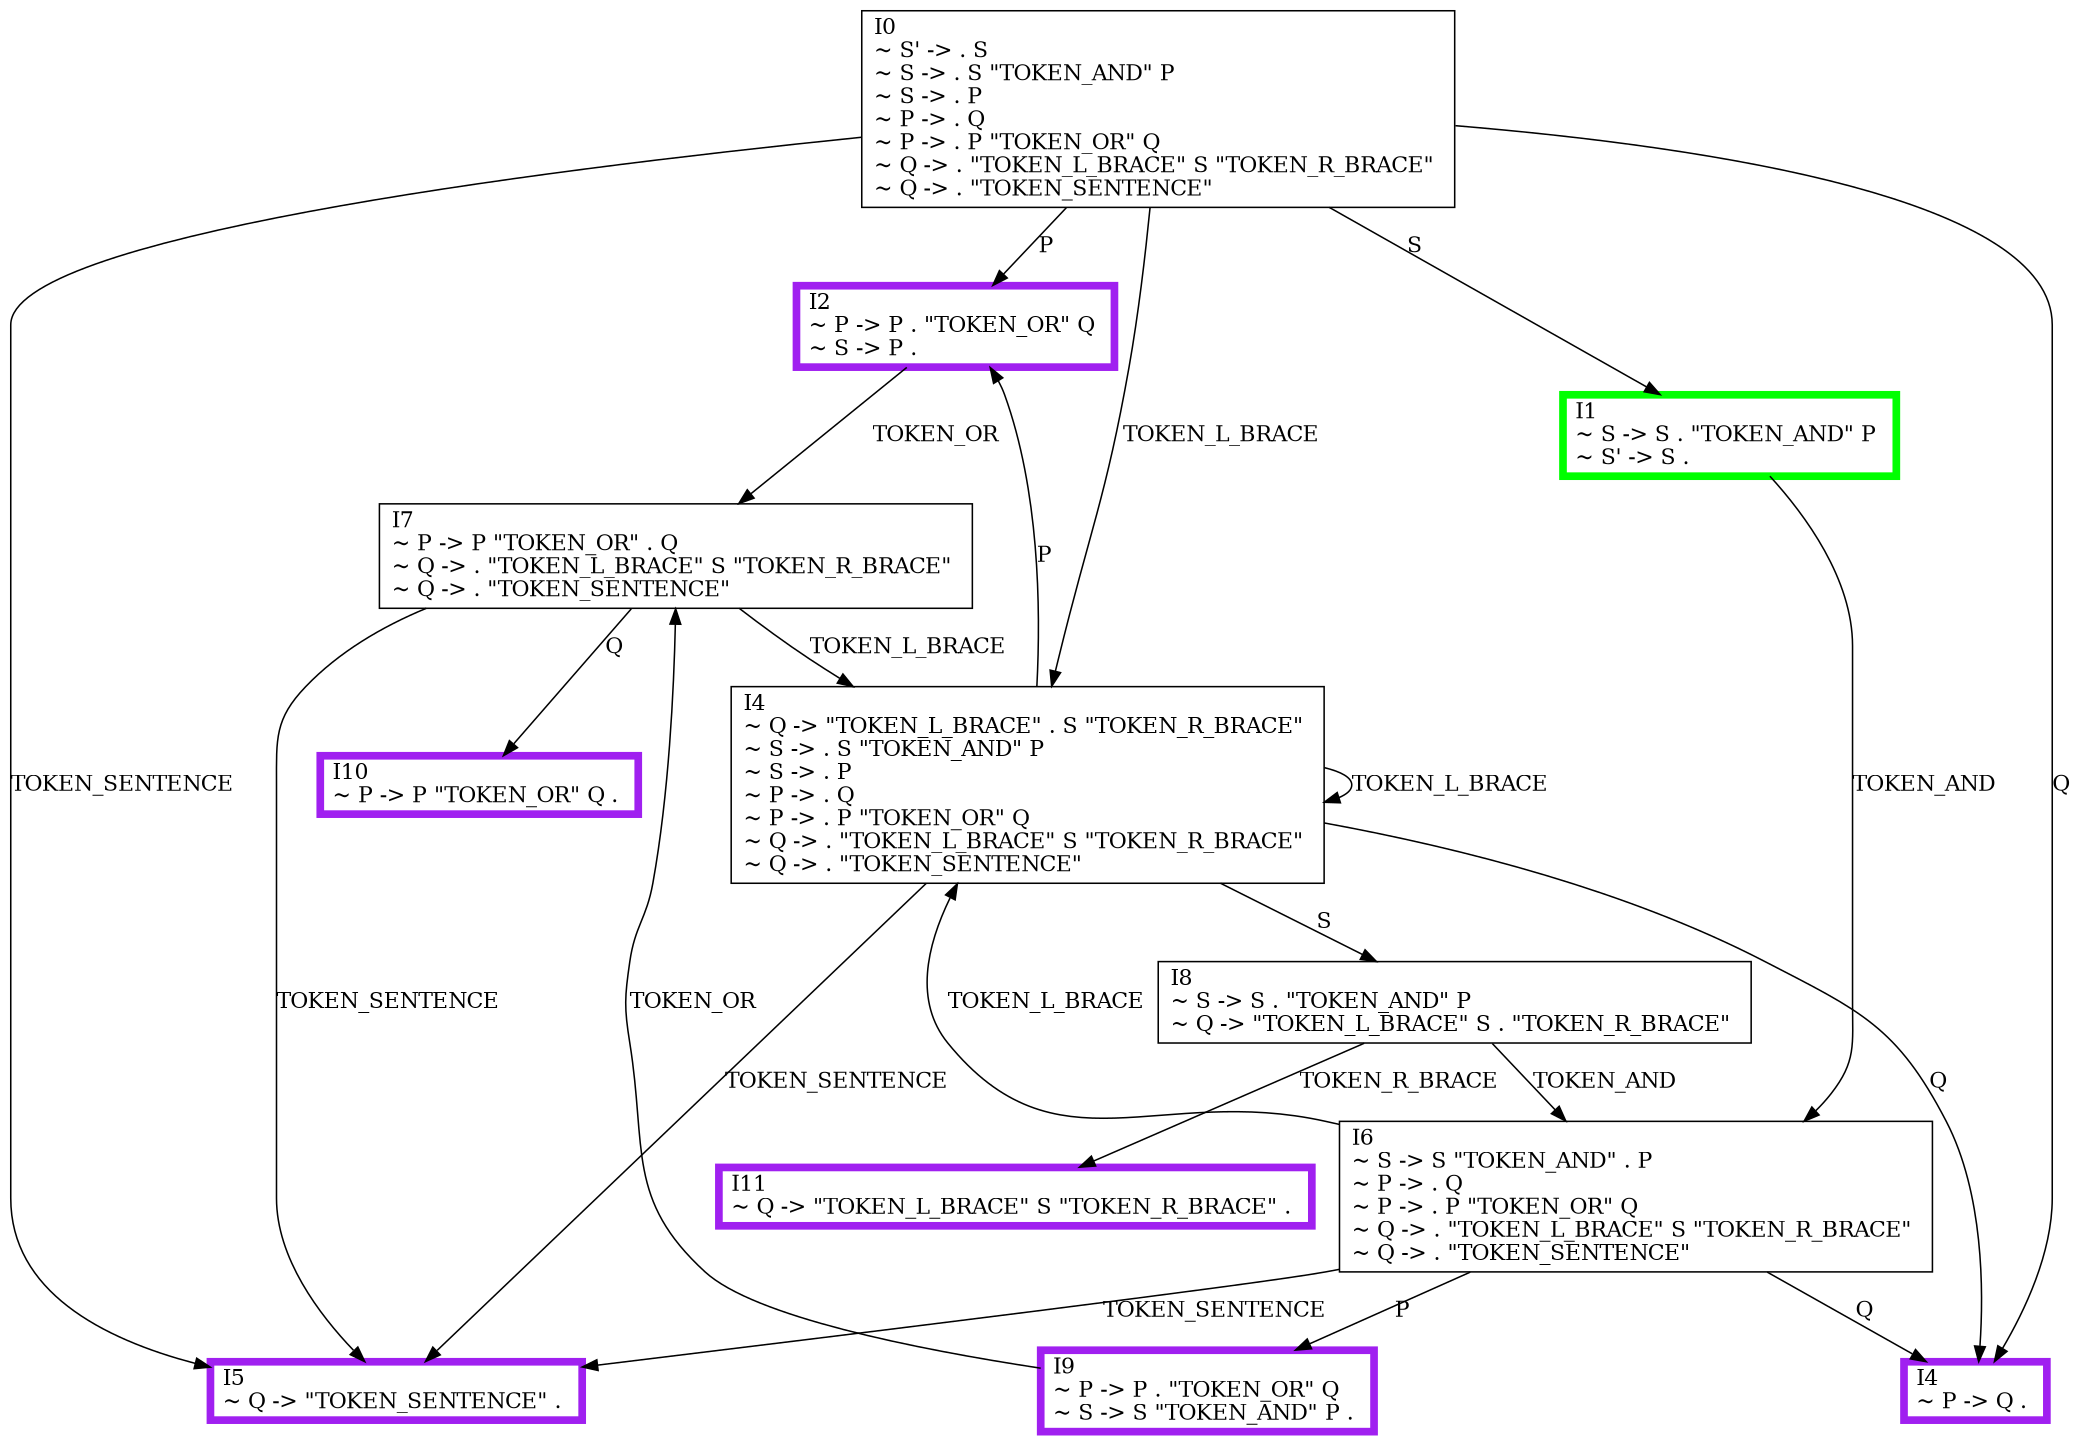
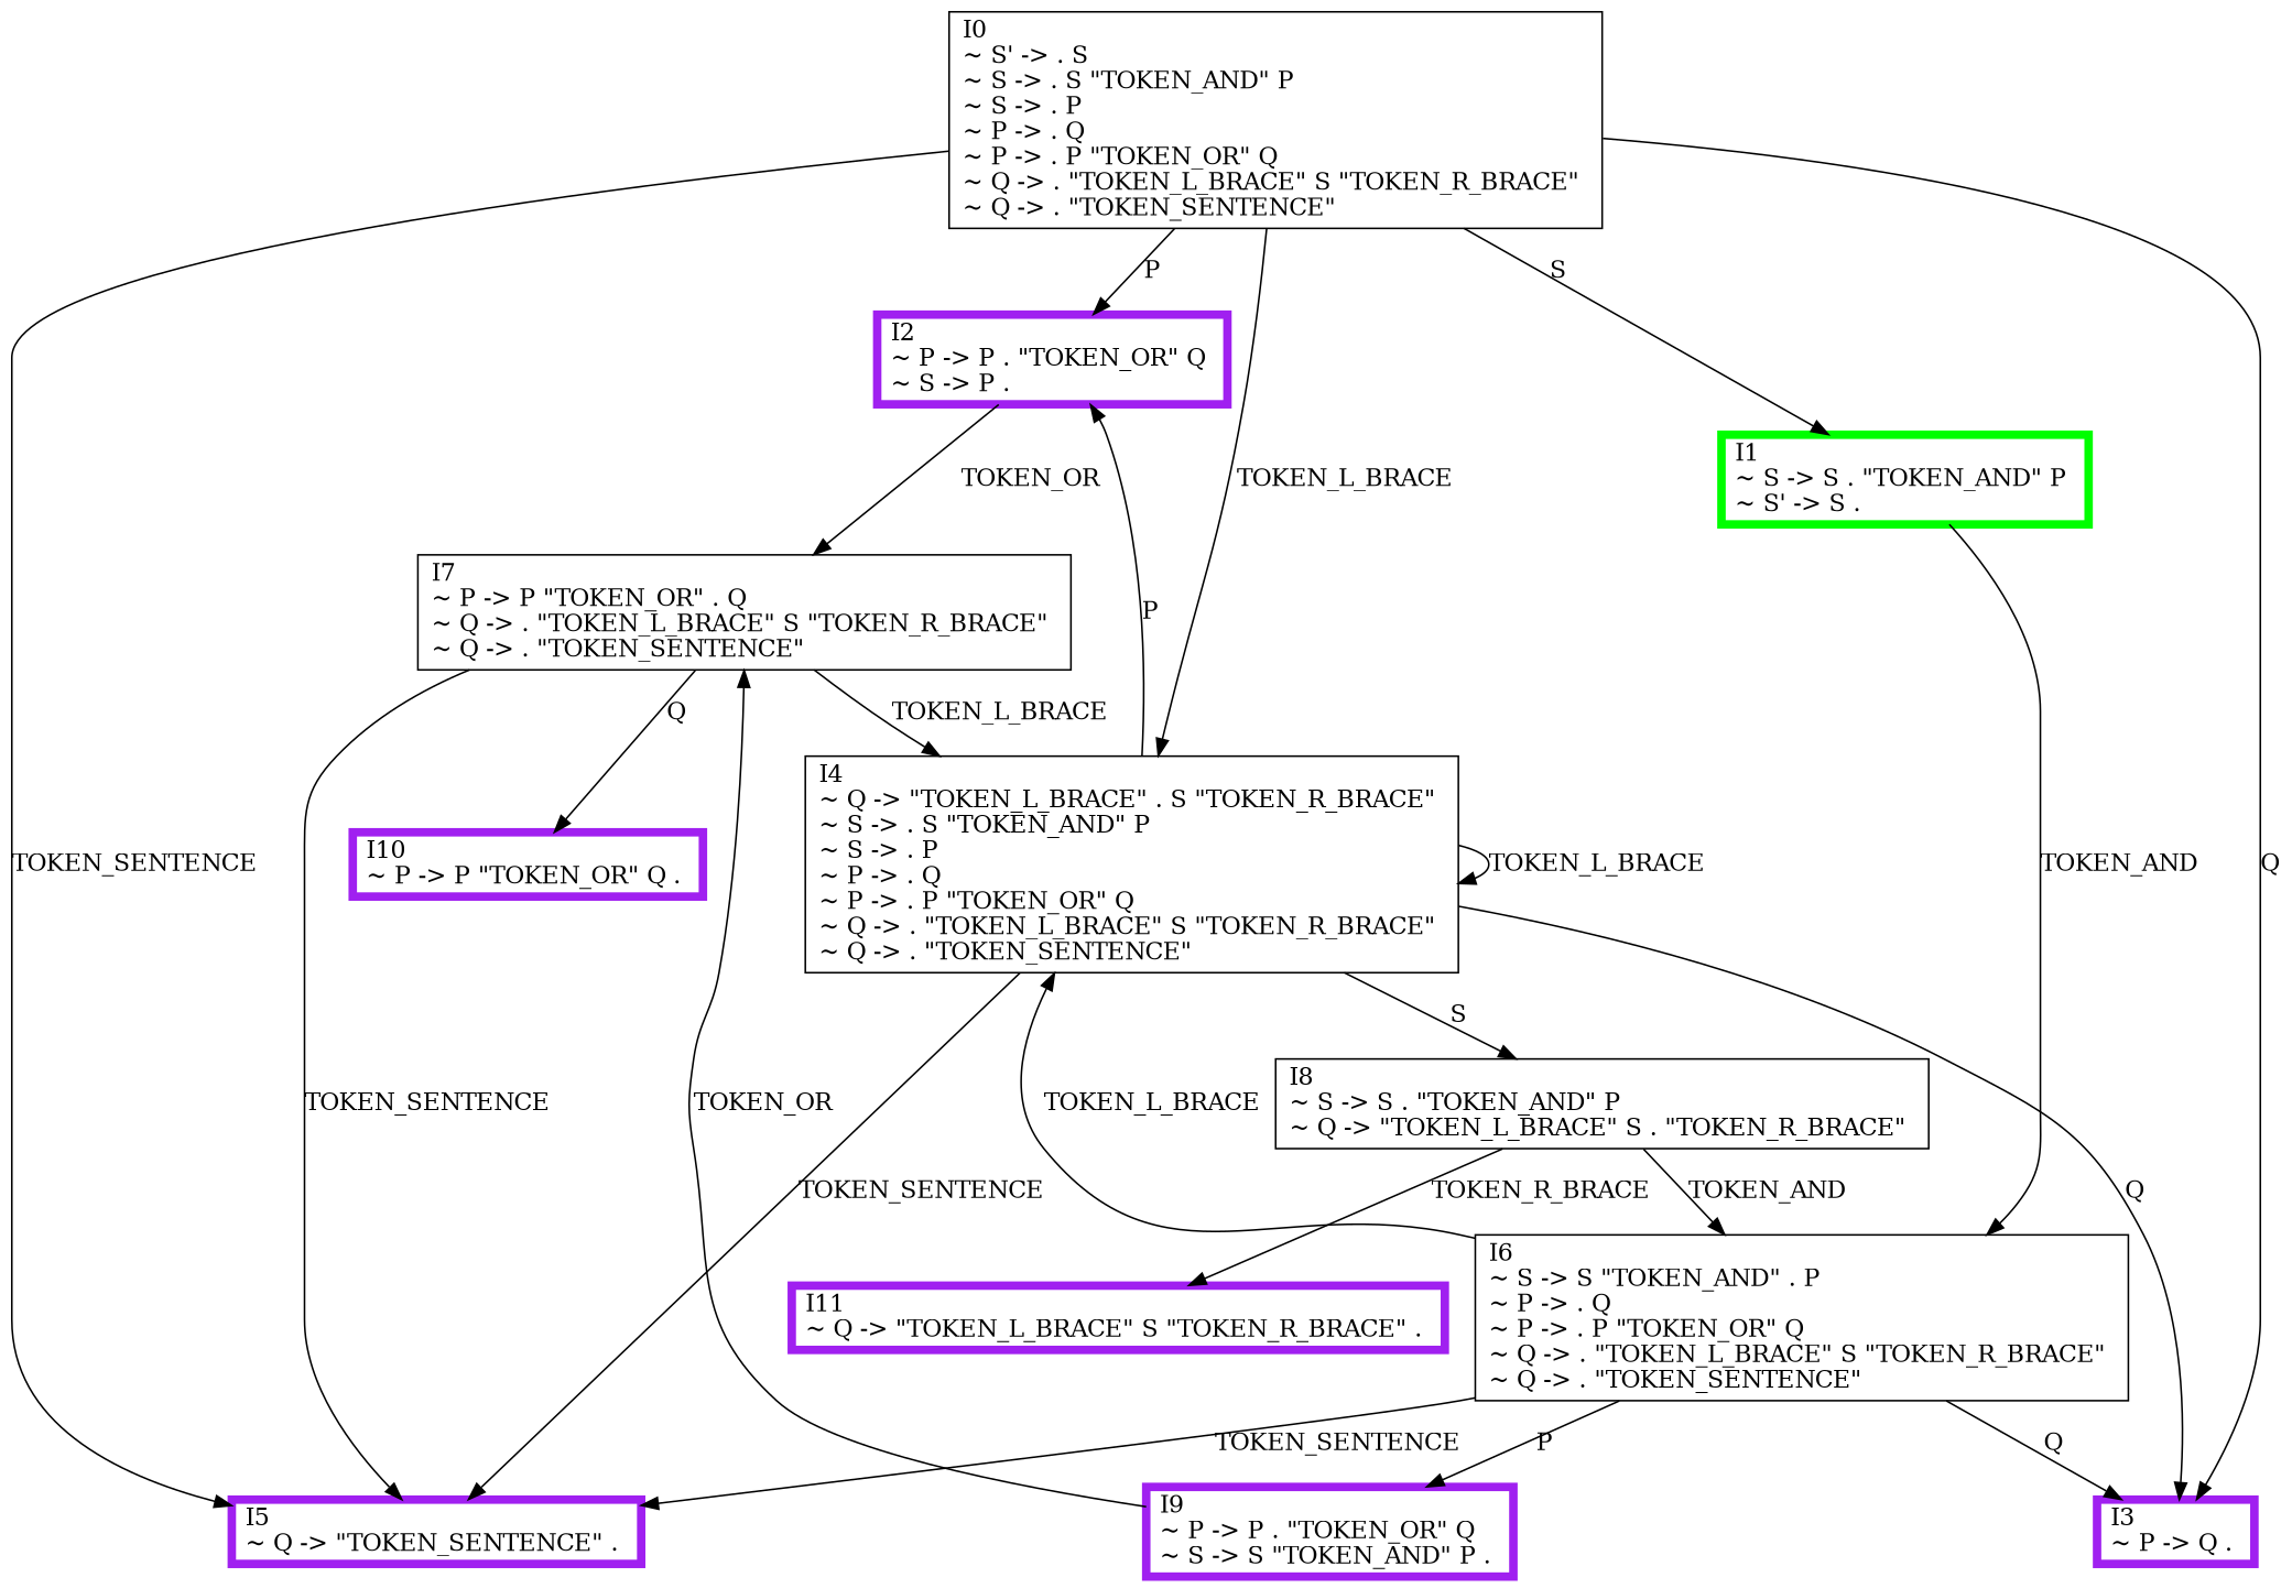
  digraph {
    node [color=purple penwidth=5 shape=box]
    n1 [label="I2\l~ P -> P . \"TOKEN_OR\" Q \l~ S -> P . \l"]
    n2 [label="I7\l~ P -> P \"TOKEN_OR\" . Q \l~ Q -> . \"TOKEN_L_BRACE\" S \"TOKEN_R_BRACE\" \l~ Q -> . \"TOKEN_SENTENCE\" \l" color="" penwidth=""]
    n3 [label="I0\l~ S' -> . S \l~ S -> . S \"TOKEN_AND\" P \l~ S -> . P \l~ P -> . Q \l~ P -> . P \"TOKEN_OR\" Q \l~ Q -> . \"TOKEN_L_BRACE\" S \"TOKEN_R_BRACE\" \l~ Q -> . \"TOKEN_SENTENCE\" \l" color="" penwidth=""]
    n4 [color=green label="I1\l~ S -> S . \"TOKEN_AND\" P \l~ S' -> S . \l"]
    n5 [label="I4\l~ Q -> \"TOKEN_L_BRACE\" . S \"TOKEN_R_BRACE\" \l~ S -> . S \"TOKEN_AND\" P \l~ S -> . P \l~ P -> . Q \l~ P -> . P \"TOKEN_OR\" Q \l~ Q -> . \"TOKEN_L_BRACE\" S \"TOKEN_R_BRACE\" \l~ Q -> . \"TOKEN_SENTENCE\" \l" color="" penwidth=""]
    n6 [label="I5\l~ Q -> \"TOKEN_SENTENCE\" . \l"]
-   n7 [label="I4\l~ P -> Q . \l"]
+   n7 [label="I3\l~ P -> Q . \l"]
    n8 [label="I6\l~ S -> S \"TOKEN_AND\" . P \l~ P -> . Q \l~ P -> . P \"TOKEN_OR\" Q \l~ Q -> . \"TOKEN_L_BRACE\" S \"TOKEN_R_BRACE\" \l~ Q -> . \"TOKEN_SENTENCE\" \l" color="" penwidth=""]
    n9 [label="I8\l~ S -> S . \"TOKEN_AND\" P \l~ Q -> \"TOKEN_L_BRACE\" S . \"TOKEN_R_BRACE\" \l" color="" penwidth=""]
    n10 [label="I11\l~ Q -> \"TOKEN_L_BRACE\" S \"TOKEN_R_BRACE\" . \l"]
    n11 [label="I9\l~ P -> P . \"TOKEN_OR\" Q \l~ S -> S \"TOKEN_AND\" P . \l"]
    n12 [label="I10\l~ P -> P \"TOKEN_OR\" Q . \l"]
    n1 -> n2 [label=TOKEN_OR]
    n2 -> n5 [label=TOKEN_L_BRACE]
    n2 -> n6 [label=TOKEN_SENTENCE]
    n2 -> n12 [label=Q]
    n3 -> n1 [label=P]
    n3 -> n4 [label=S]
    n3 -> n5 [label=TOKEN_L_BRACE]
    n3 -> n6 [label=TOKEN_SENTENCE]
    n3 -> n7 [label=Q]
    n4 -> n8 [label=TOKEN_AND]
    n5 -> n1 [label=P]
    n5 -> n5 [label=TOKEN_L_BRACE]
    n5 -> n6 [label=TOKEN_SENTENCE]
    n5 -> n7 [label=Q]
    n5 -> n9 [label=S]
    n8 -> n5 [label=TOKEN_L_BRACE]
    n8 -> n6 [label=TOKEN_SENTENCE]
    n8 -> n7 [label=Q]
    n8 -> n11 [label=P]
    n9 -> n8 [label=TOKEN_AND]
    n9 -> n10 [label=TOKEN_R_BRACE]
    n11 -> n2 [label=TOKEN_OR]
  }
